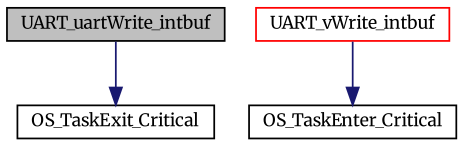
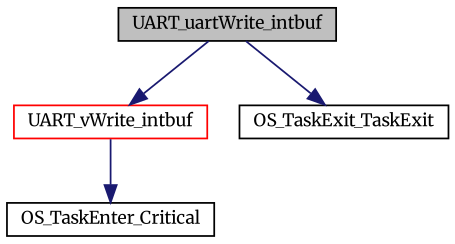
  digraph {
    fontname=Merriweather
    rankdir=TB
    node [color=black fillcolor=white fontname=Merriweather fontsize=10 shape=record style=filled]
    edge [color=midnightblue fontname=Merriweather fontsize=10 labelfontname=Helvetica labelfontsize=10 style=solid]
    n1 [fillcolor=grey75 fontcolor=black height=0.2 label=UART_uartWrite_intbuf width=0.4]
    n2 [color=red height=0.2 label=UART_vWrite_intbuf width=0.4]
-   n3 [height=0.2 label=OS_TaskExit_Critical width=0.4]
+   n3 [height=0.2 label=OS_TaskExit_TaskExit width=0.4]
    n4 [height=0.2 label=OS_TaskEnter_Critical width=0.4]
+   n1 -> n2
    n1 -> n3
    n2 -> n4
  }
